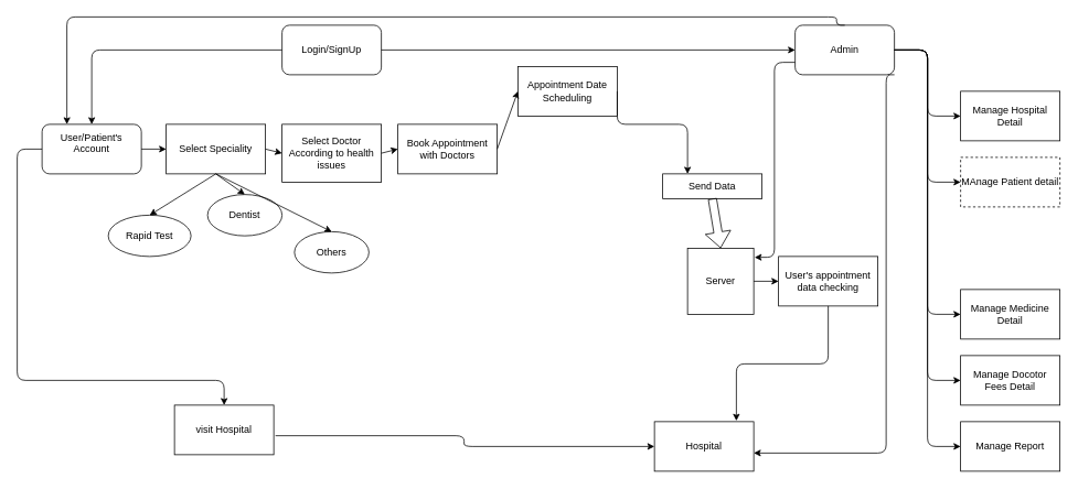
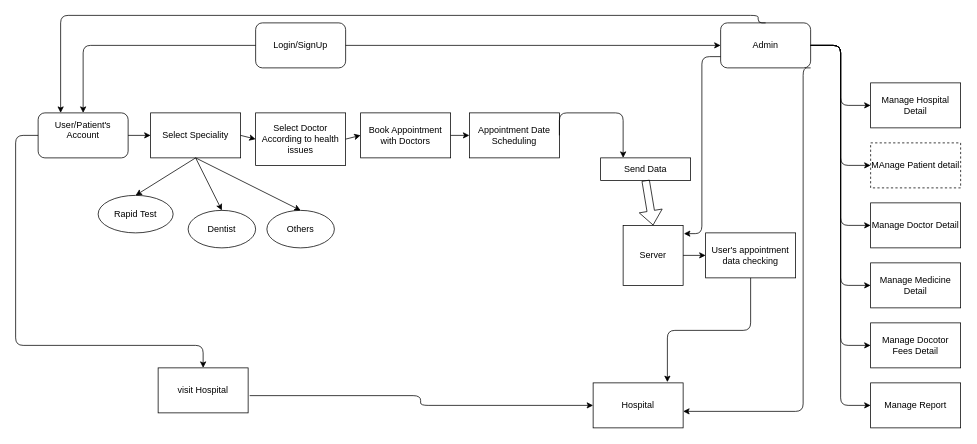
  <mxCell id="0" />
  <mxCell id="1" parent="0" />
  <mxCell id="2" value="Login/SignUp" style="rounded=1;whiteSpace=wrap;html=1;" vertex="1" parent="1"><mxGeometry x="340" y="30" width="120" height="60" as="geometry" /></mxCell>
  <mxCell id="3" value="&lt;div&gt;User/Patient's&lt;/div&gt;&lt;div&gt;Account&lt;br&gt;&lt;/div&gt;&lt;div&gt;&lt;br&gt;&lt;/div&gt;" style="rounded=1;whiteSpace=wrap;html=1;" vertex="1" parent="1"><mxGeometry x="50" y="150" width="120" height="60" as="geometry" /></mxCell>
  <mxCell id="4" value="Select Speciality" style="rounded=0;whiteSpace=wrap;html=1;" vertex="1" parent="1"><mxGeometry y="150" width="120" height="60" as="geometry" x="200" /></mxCell>
  <mxCell id="5" value="Rapid Test" style="ellipse;whiteSpace=wrap;html=1;" vertex="1" parent="1"><mxGeometry x="130" y="260" width="100" height="50" as="geometry" /></mxCell>
- <mxCell id="6" value="Dentist" style="ellipse;whiteSpace=wrap;html=1;" vertex="1" parent="1"><mxGeometry x="250" y="235" width="90" height="50" as="geometry" /></mxCell>
+ <mxCell id="6" value="Dentist" style="ellipse;whiteSpace=wrap;html=1;" vertex="1" parent="1"><mxGeometry x="250" y="280" width="90" height="50" as="geometry" /></mxCell>
  <mxCell id="7" value="Others" style="ellipse;whiteSpace=wrap;html=1;" vertex="1" parent="1"><mxGeometry x="355" y="280" width="90" height="50" as="geometry" /></mxCell>
  <mxCell id="8" value="Send Data" style="rounded=0;whiteSpace=wrap;html=1;" vertex="1" parent="1"><mxGeometry x="800" y="210" width="120" height="30" as="geometry" /></mxCell>
  <mxCell id="9" value="Book Appointment with Doctors" style="rounded=0;whiteSpace=wrap;html=1;" vertex="1" parent="1"><mxGeometry x="480" y="150" width="120" height="60" as="geometry" /></mxCell>
  <mxCell id="10" value="Select Doctor According to health issues" style="rounded=0;whiteSpace=wrap;html=1;" vertex="1" parent="1"><mxGeometry x="340" y="150" width="120" height="70" as="geometry" /></mxCell>
- <mxCell id="11" value="Appointment Date Scheduling" style="rounded=0;whiteSpace=wrap;html=1;" vertex="1" parent="1"><mxGeometry x="625" y="80" width="120" height="60" as="geometry" /></mxCell>
+ <mxCell id="11" value="Appointment Date Scheduling" style="rounded=0;whiteSpace=wrap;html=1;" vertex="1" parent="1"><mxGeometry x="625" y="150" width="120" height="60" as="geometry" /></mxCell>
  <mxCell id="12" value="Admin" style="rounded=1;whiteSpace=wrap;html=1;" vertex="1" parent="1"><mxGeometry x="960" y="30" width="120" height="60" as="geometry" /></mxCell>
  <mxCell id="13" value="Server" style="whiteSpace=wrap;html=1;aspect=fixed;" vertex="1" parent="1"><mxGeometry x="830" y="300" width="80" height="80" as="geometry" /></mxCell>
  <mxCell id="14" value="User's appointment data checking" style="rounded=0;whiteSpace=wrap;html=1;" vertex="1" parent="1"><mxGeometry x="940" y="310" width="120" height="60" as="geometry" /></mxCell>
  <mxCell id="15" value="Hospital" style="rounded=0;whiteSpace=wrap;html=1;" vertex="1" parent="1"><mxGeometry x="790" y="510" width="120" height="60" as="geometry" /></mxCell>
  <mxCell id="16" value="visit Hospital" style="rounded=0;whiteSpace=wrap;html=1;" vertex="1" parent="1"><mxGeometry x="210" y="490" width="120" height="60" as="geometry" /></mxCell>
  <mxCell id="17" value="" style="endArrow=classic;html=1;entryX=0.5;entryY=0;entryDx=0;entryDy=0;edgeStyle=orthogonalEdgeStyle;" edge="1" parent="1" source="3" target="16"><mxGeometry width="50" height="50" relative="1" as="geometry"><mxPoint x="110" y="260" as="sourcePoint" /><mxPoint x="110" y="280.711" as="targetPoint" /><Array as="points"><mxPoint x="20" y="180" /><mxPoint x="20" y="460" /><mxPoint x="270" y="460" /></Array></mxGeometry></mxCell>
  <mxCell id="18" value="" style="endArrow=classic;html=1;exitX=1;exitY=0.5;exitDx=0;exitDy=0;entryX=0;entryY=0.5;entryDx=0;entryDy=0;" edge="1" parent="1" source="3" target="4"><mxGeometry width="50" height="50" relative="1" as="geometry"><mxPoint x="160" y="160" as="sourcePoint" /><mxPoint x="210" y="110" as="targetPoint" /></mxGeometry></mxCell>
  <mxCell id="19" value="" style="endArrow=classic;html=1;exitX=1;exitY=0.5;exitDx=0;exitDy=0;entryX=0;entryY=0.5;entryDx=0;entryDy=0;" edge="1" parent="1" source="4" target="10"><mxGeometry width="50" height="50" relative="1" as="geometry"><mxPoint x="300" y="140" as="sourcePoint" /><mxPoint x="350" y="90" as="targetPoint" /></mxGeometry></mxCell>
  <mxCell id="20" value="" style="endArrow=classic;html=1;exitX=1.017;exitY=0.617;exitDx=0;exitDy=0;exitPerimeter=0;entryX=0;entryY=0.5;entryDx=0;entryDy=0;edgeStyle=orthogonalEdgeStyle;" edge="1" parent="1" source="16" target="15"><mxGeometry width="50" height="50" relative="1" as="geometry"><mxPoint x="600" y="410" as="sourcePoint" /><mxPoint x="650" y="360" as="targetPoint" /></mxGeometry></mxCell>
  <mxCell id="21" value="" style="endArrow=classic;html=1;exitX=1;exitY=0.5;exitDx=0;exitDy=0;entryX=0;entryY=0.5;entryDx=0;entryDy=0;" edge="1" parent="1" source="9" target="11"><mxGeometry width="50" height="50" relative="1" as="geometry"><mxPoint x="600" y="410" as="sourcePoint" /><mxPoint x="650" y="360" as="targetPoint" /></mxGeometry></mxCell>
  <mxCell id="22" value="" style="endArrow=classic;html=1;exitX=1;exitY=0.5;exitDx=0;exitDy=0;entryX=0;entryY=0.5;entryDx=0;entryDy=0;" edge="1" parent="1" source="10" target="9"><mxGeometry width="50" height="50" relative="1" as="geometry"><mxPoint x="600" y="410" as="sourcePoint" /><mxPoint x="650" y="360" as="targetPoint" /></mxGeometry></mxCell>
  <mxCell id="23" value="" style="endArrow=classic;html=1;exitX=1;exitY=0.5;exitDx=0;exitDy=0;entryX=0.25;entryY=0;entryDx=0;entryDy=0;edgeStyle=orthogonalEdgeStyle;" edge="1" parent="1" source="11" target="8"><mxGeometry width="50" height="50" relative="1" as="geometry"><mxPoint x="860" y="170" as="sourcePoint" /><mxPoint x="910" y="120" as="targetPoint" /><Array as="points"><mxPoint x="745" y="150" /><mxPoint x="830" y="150" /></Array></mxGeometry></mxCell>
  <mxCell id="24" value="" style="shape=flexArrow;endArrow=classic;html=1;exitX=0.5;exitY=1;exitDx=0;exitDy=0;entryX=0.5;entryY=0;entryDx=0;entryDy=0;" edge="1" parent="1" source="8" target="13"><mxGeometry width="50" height="50" relative="1" as="geometry"><mxPoint x="970" y="250" as="sourcePoint" /><mxPoint x="1020" y="200" as="targetPoint" /></mxGeometry></mxCell>
  <mxCell id="25" value="" style="endArrow=classic;html=1;edgeStyle=orthogonalEdgeStyle;exitX=1;exitY=0.5;exitDx=0;exitDy=0;entryX=0;entryY=0.5;entryDx=0;entryDy=0;" edge="1" parent="1" source="12" target="32"><mxGeometry width="50" height="50" relative="1" as="geometry"><mxPoint x="600" y="410" as="sourcePoint" /><mxPoint x="650" y="360" as="targetPoint" /></mxGeometry></mxCell>
  <mxCell id="26" value="" style="endArrow=classic;html=1;edgeStyle=orthogonalEdgeStyle;exitX=0.5;exitY=0;exitDx=0;exitDy=0;" edge="1" parent="1" source="12"><mxGeometry width="50" height="50" relative="1" as="geometry"><mxPoint x="1010" y="70" as="sourcePoint" /><mxPoint x="80" y="150" as="targetPoint" /><Array as="points"><mxPoint x="1010" y="30" /><mxPoint x="1010" y="20" /><mxPoint x="80" y="20" /></Array></mxGeometry></mxCell>
  <mxCell id="27" value="" style="endArrow=classic;html=1;exitX=0;exitY=0.75;exitDx=0;exitDy=0;entryX=1.013;entryY=0.138;entryDx=0;entryDy=0;edgeStyle=orthogonalEdgeStyle;entryPerimeter=0;" edge="1" parent="1" source="12" target="13"><mxGeometry width="50" height="50" relative="1" as="geometry"><mxPoint x="600" y="410" as="sourcePoint" /><mxPoint x="650" y="360" as="targetPoint" /></mxGeometry></mxCell>
  <mxCell id="28" value="" style="endArrow=classic;html=1;exitX=1;exitY=0.5;exitDx=0;exitDy=0;entryX=0;entryY=0.5;entryDx=0;entryDy=0;" edge="1" parent="1" source="2" target="12"><mxGeometry width="50" height="50" relative="1" as="geometry"><mxPoint x="600" y="410" as="sourcePoint" /><mxPoint x="650" y="360" as="targetPoint" /></mxGeometry></mxCell>
  <mxCell id="29" value="" style="endArrow=classic;html=1;exitX=0;exitY=0.5;exitDx=0;exitDy=0;entryX=0.5;entryY=0;entryDx=0;entryDy=0;edgeStyle=orthogonalEdgeStyle;" edge="1" parent="1" source="2" target="3"><mxGeometry width="50" height="50" relative="1" as="geometry"><mxPoint x="600" y="410" as="sourcePoint" /><mxPoint x="650" y="360" as="targetPoint" /></mxGeometry></mxCell>
  <mxCell id="30" value="" style="endArrow=classic;html=1;exitX=1;exitY=0.5;exitDx=0;exitDy=0;entryX=0;entryY=0.5;entryDx=0;entryDy=0;" edge="1" parent="1" source="13" target="14"><mxGeometry width="50" height="50" relative="1" as="geometry"><mxPoint x="990" y="280" as="sourcePoint" /><mxPoint x="1040" y="230" as="targetPoint" /></mxGeometry></mxCell>
  <mxCell id="31" value="" style="endArrow=classic;html=1;exitX=0.5;exitY=1;exitDx=0;exitDy=0;entryX=0.825;entryY=-0.017;entryDx=0;entryDy=0;edgeStyle=orthogonalEdgeStyle;entryPerimeter=0;" edge="1" parent="1" source="14" target="15"><mxGeometry width="50" height="50" relative="1" as="geometry"><mxPoint x="1080" y="460" as="sourcePoint" /><mxPoint x="1130" y="410" as="targetPoint" /></mxGeometry></mxCell>
  <mxCell id="32" value="Manage Hospital Detail" style="rounded=0;whiteSpace=wrap;html=1;" vertex="1" parent="1"><mxGeometry x="1160" y="110" width="120" height="60" as="geometry" /></mxCell>
  <mxCell id="33" value="Manage Report" style="rounded=0;whiteSpace=wrap;html=1;" vertex="1" parent="1"><mxGeometry x="1160" y="510" width="120" height="60" as="geometry" /></mxCell>
  <mxCell id="34" value="Manage Docotor Fees Detail" style="rounded=0;whiteSpace=wrap;html=1;" vertex="1" parent="1"><mxGeometry x="1160" y="430" width="120" height="60" as="geometry" /></mxCell>
  <mxCell id="35" value="Manage Medicine Detail" style="rounded=0;whiteSpace=wrap;html=1;" vertex="1" parent="1"><mxGeometry x="1160" y="350" width="120" height="60" as="geometry" /></mxCell>
+ <mxCell id="36" value="Manage Doctor Detail" style="rounded=0;whiteSpace=wrap;html=1;" vertex="1" parent="1"><mxGeometry x="1160" y="270" width="120" height="60" as="geometry" /></mxCell>
  <mxCell id="37" value="MAnage Patient detail" style="rounded=0;whiteSpace=wrap;html=1;dashed=1;" vertex="1" parent="1"><mxGeometry x="1160" y="190" width="120" height="60" as="geometry" /></mxCell>
  <mxCell id="38" value="" style="endArrow=classic;html=1;exitX=0.5;exitY=1;exitDx=0;exitDy=0;entryX=0.5;entryY=0;entryDx=0;entryDy=0;" edge="1" parent="1" source="4" target="7"><mxGeometry width="50" height="50" relative="1" as="geometry"><mxPoint x="620" y="410" as="sourcePoint" /><mxPoint x="670" y="360" as="targetPoint" /></mxGeometry></mxCell>
  <mxCell id="39" value="" style="endArrow=classic;html=1;exitX=0.5;exitY=1;exitDx=0;exitDy=0;entryX=0.5;entryY=0;entryDx=0;entryDy=0;" edge="1" parent="1" source="4" target="6"><mxGeometry width="50" height="50" relative="1" as="geometry"><mxPoint x="620" y="410" as="sourcePoint" /><mxPoint x="670" y="360" as="targetPoint" /></mxGeometry></mxCell>
  <mxCell id="40" value="" style="endArrow=classic;html=1;exitX=0.5;exitY=1;exitDx=0;exitDy=0;entryX=0.5;entryY=0;entryDx=0;entryDy=0;" edge="1" parent="1" source="4" target="5"><mxGeometry width="50" height="50" relative="1" as="geometry"><mxPoint x="620" y="410" as="sourcePoint" /><mxPoint x="670" y="360" as="targetPoint" /></mxGeometry></mxCell>
  <mxCell id="41" value="" style="endArrow=classic;html=1;exitX=1;exitY=0.5;exitDx=0;exitDy=0;entryX=0;entryY=0.5;entryDx=0;entryDy=0;edgeStyle=orthogonalEdgeStyle;" edge="1" parent="1" source="12" target="33"><mxGeometry width="50" height="50" relative="1" as="geometry"><mxPoint x="620" y="410" as="sourcePoint" /><mxPoint x="670" y="360" as="targetPoint" /></mxGeometry></mxCell>
  <mxCell id="42" value="" style="endArrow=classic;html=1;exitX=1;exitY=0.5;exitDx=0;exitDy=0;entryX=0;entryY=0.5;entryDx=0;entryDy=0;edgeStyle=orthogonalEdgeStyle;" edge="1" parent="1" source="12" target="34"><mxGeometry width="50" height="50" relative="1" as="geometry"><mxPoint x="620" y="410" as="sourcePoint" /><mxPoint x="670" y="360" as="targetPoint" /></mxGeometry></mxCell>
  <mxCell id="43" value="" style="endArrow=classic;html=1;exitX=1;exitY=0.5;exitDx=0;exitDy=0;entryX=0;entryY=0.5;entryDx=0;entryDy=0;edgeStyle=orthogonalEdgeStyle;" edge="1" parent="1" source="12" target="35"><mxGeometry width="50" height="50" relative="1" as="geometry"><mxPoint x="620" y="410" as="sourcePoint" /><mxPoint x="670" y="360" as="targetPoint" /></mxGeometry></mxCell>
+ <mxCell id="44" value="" style="endArrow=classic;html=1;exitX=1;exitY=0.5;exitDx=0;exitDy=0;entryX=0;entryY=0.5;entryDx=0;entryDy=0;edgeStyle=orthogonalEdgeStyle;" edge="1" parent="1" source="12" target="36"><mxGeometry width="50" height="50" relative="1" as="geometry"><mxPoint x="620" y="410" as="sourcePoint" /><mxPoint x="670" y="360" as="targetPoint" /></mxGeometry></mxCell>
  <mxCell id="45" value="" style="endArrow=classic;html=1;exitX=1;exitY=0.5;exitDx=0;exitDy=0;entryX=0;entryY=0.5;entryDx=0;entryDy=0;edgeStyle=orthogonalEdgeStyle;" edge="1" parent="1" source="12" target="37"><mxGeometry width="50" height="50" relative="1" as="geometry"><mxPoint x="620" y="410" as="sourcePoint" /><mxPoint x="670" y="360" as="targetPoint" /></mxGeometry></mxCell>
  <mxCell id="46" value="" style="endArrow=classic;html=1;exitX=1;exitY=1;exitDx=0;exitDy=0;entryX=1;entryY=0.633;entryDx=0;entryDy=0;entryPerimeter=0;edgeStyle=orthogonalEdgeStyle;" edge="1" parent="1" source="12" target="15"><mxGeometry width="50" height="50" relative="1" as="geometry"><mxPoint x="620" y="410" as="sourcePoint" /><mxPoint x="670" y="360" as="targetPoint" /><Array as="points"><mxPoint x="1070" y="90" /><mxPoint x="1070" y="548" /></Array></mxGeometry></mxCell>
